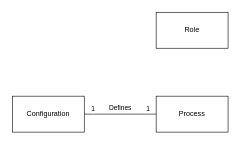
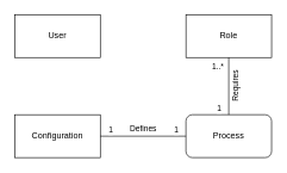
  <mxCell id="0" />
  <mxCell id="1" parent="0" />
+ <mxCell id="2" value="User" style="rounded=0;whiteSpace=wrap;html=1;" vertex="1" parent="1"><mxGeometry x="20" y="20" width="120" height="60" as="geometry" /></mxCell>
  <mxCell id="3" value="Role" style="rounded=0;whiteSpace=wrap;html=1;" vertex="1" parent="1"><mxGeometry x="260" y="20" width="120" height="60" as="geometry" /></mxCell>
  <mxCell id="4" value="Configuration" style="rounded=0;whiteSpace=wrap;html=1;" vertex="1" parent="1"><mxGeometry x="20" y="160" width="120" height="60" as="geometry" /></mxCell>
- <mxCell id="5" value="Process" style="rounded=0;whiteSpace=wrap;html=1;" vertex="1" parent="1"><mxGeometry x="260" y="160" width="120" height="60" as="geometry" /></mxCell>
+ <mxCell id="5" value="Process" style="whiteSpace=wrap;html=1;rounded=1;" vertex="1" parent="1"><mxGeometry x="260" y="160" width="120" height="60" as="geometry" /></mxCell>
  <mxCell id="6" value="Defines" style="endArrow=none;html=1;rounded=0;endFill=0;entryX=0;entryY=0.5;entryDx=0;entryDy=0;exitX=1;exitY=0.5;exitDx=0;exitDy=0;" edge="1" parent="1" source="4" target="5"><mxGeometry y="10" relative="1" as="geometry"><mxPoint x="60" y="270" as="sourcePoint" /><mxPoint x="220" y="270" as="targetPoint" /><Array as="points" /><mxPoint as="offset" /></mxGeometry></mxCell>
  <mxCell id="7" value="1" style="edgeLabel;resizable=0;html=1;align=left;verticalAlign=bottom;" connectable="0" vertex="1" parent="6"><mxGeometry x="-1" relative="1" as="geometry"><mxPoint x="10" as="offset" /></mxGeometry></mxCell>
  <mxCell id="8" value="1" style="edgeLabel;resizable=0;html=1;align=right;verticalAlign=bottom;" connectable="0" vertex="1" parent="6"><mxGeometry x="1" relative="1" as="geometry"><mxPoint x="-10" as="offset" /></mxGeometry></mxCell>
+ <mxCell id="9" value="Requires" style="endArrow=none;html=1;rounded=0;endFill=0;entryX=0.5;entryY=0;entryDx=0;entryDy=0;exitX=0.5;exitY=1;exitDx=0;exitDy=0;anchorPointDirection=1;horizontal=0;" edge="1" parent="1" source="3" target="5"><mxGeometry y="10" relative="1" as="geometry"><mxPoint x="150" y="200" as="sourcePoint" /><mxPoint x="270" y="200" as="targetPoint" /><Array as="points" /><mxPoint as="offset" /></mxGeometry></mxCell>
+ <mxCell id="10" value="1..*" style="edgeLabel;resizable=0;html=1;align=left;verticalAlign=bottom;" connectable="0" vertex="1" parent="9"><mxGeometry x="-1" relative="1" as="geometry"><mxPoint x="-25" y="20" as="offset" /></mxGeometry></mxCell>
+ <mxCell id="11" value="1" style="edgeLabel;resizable=0;html=1;align=right;verticalAlign=bottom;" connectable="0" vertex="1" parent="9"><mxGeometry x="1" relative="1" as="geometry"><mxPoint x="-10" as="offset" /></mxGeometry></mxCell>
